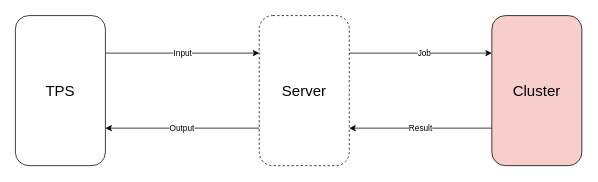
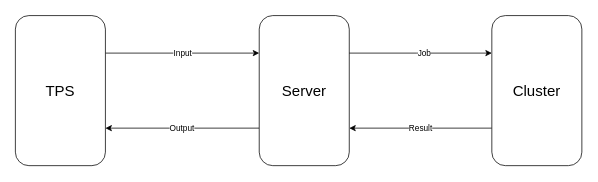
  <mxCell id="0" />
  <mxCell id="1" parent="0" />
  <mxCell id="2" value="Input" style="edgeStyle=orthogonalEdgeStyle;rounded=0;orthogonalLoop=1;jettySize=auto;html=1;exitX=1;exitY=0.25;exitDx=0;exitDy=0;entryX=0;entryY=0.25;entryDx=0;entryDy=0;" parent="1" source="3" target="6" edge="1"><mxGeometry relative="1" as="geometry" /></mxCell>
  <mxCell id="3" value="&lt;font style=&quot;font-size: 20px&quot;&gt;TPS&lt;/font&gt;" style="rounded=1;whiteSpace=wrap;html=1;" parent="1" vertex="1"><mxGeometry x="20" y="20" width="120" height="200" as="geometry" /></mxCell>
  <mxCell id="4" value="Result" style="edgeStyle=orthogonalEdgeStyle;rounded=0;orthogonalLoop=1;jettySize=auto;html=1;exitX=0;exitY=0.75;exitDx=0;exitDy=0;entryX=1;entryY=0.75;entryDx=0;entryDy=0;" parent="1" source="8" target="6" edge="1"><mxGeometry relative="1" as="geometry" /></mxCell>
  <mxCell id="5" value="Output" style="edgeStyle=orthogonalEdgeStyle;rounded=0;orthogonalLoop=1;jettySize=auto;html=1;exitX=0;exitY=0.75;exitDx=0;exitDy=0;entryX=1;entryY=0.75;entryDx=0;entryDy=0;" edge="1" parent="1" source="6" target="3"><mxGeometry relative="1" as="geometry" /></mxCell>
- <mxCell id="6" value="&lt;span style=&quot;font-size: 20px&quot;&gt;Server&lt;/span&gt;" style="rounded=1;whiteSpace=wrap;html=1;dashed=1;" parent="1" vertex="1"><mxGeometry x="345" y="20" width="120" height="200" as="geometry" /></mxCell>
+ <mxCell id="6" value="&lt;span style=&quot;font-size: 20px&quot;&gt;Server&lt;/span&gt;" style="rounded=1;whiteSpace=wrap;html=1;" parent="1" vertex="1"><mxGeometry x="345" y="20" width="120" height="200" as="geometry" /></mxCell>
  <mxCell id="7" value="Job" style="edgeStyle=orthogonalEdgeStyle;rounded=0;orthogonalLoop=1;jettySize=auto;html=1;exitX=1;exitY=0.25;exitDx=0;exitDy=0;entryX=0;entryY=0.25;entryDx=0;entryDy=0;" parent="1" source="6" target="8" edge="1"><mxGeometry x="0.053" relative="1" as="geometry"><Array as="points"><mxPoint x="555" y="70" /><mxPoint x="555" y="70" /></Array><mxPoint as="offset" /></mxGeometry></mxCell>
- <mxCell id="8" value="&lt;font style=&quot;font-size: 20px&quot;&gt;Cluster&lt;/font&gt;" style="rounded=1;whiteSpace=wrap;html=1;fillColor=#f8cecc;" parent="1" vertex="1"><mxGeometry x="655" y="20" width="120" height="200" as="geometry" /></mxCell>
+ <mxCell id="8" value="&lt;font style=&quot;font-size: 20px&quot;&gt;Cluster&lt;/font&gt;" style="rounded=1;whiteSpace=wrap;html=1;" parent="1" vertex="1"><mxGeometry x="655" y="20" width="120" height="200" as="geometry" /></mxCell>
